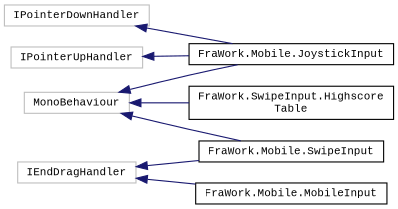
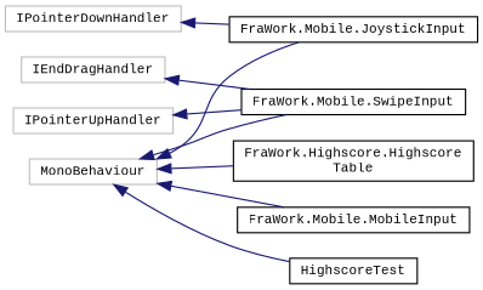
  digraph {
    fontname="Liberation Mono"
    rankdir=LR
    node [color=black fillcolor=white fontname="Liberation Mono" fontsize=10 shape=record style=filled]
    edge [color=midnightblue dir=back fontname="Liberation Mono" fontsize=10 labelfontname=Helvetica labelfontsize=10 style=solid]
    n1 [height=0.2 label="FraWork.Mobile.JoystickInput" width=0.4]
    n2 [color=grey75 height=0.2 label=IEndDragHandler width=0.4]
    n3 [height=0.2 label="FraWork.Mobile.SwipeInput" width=0.4]
    n4 [color=grey75 height=0.2 label=IPointerDownHandler width=0.4]
    n5 [color=grey75 height=0.2 label=IPointerUpHandler width=0.4]
    n6 [color=grey75 height=0.2 label=MonoBehaviour width=0.4]
-   n7 [height=0.2 label="FraWork.SwipeInput.Highscore\lTable" width=0.4]
+   n7 [height=0.2 label="FraWork.Highscore.Highscore\lTable" width=0.4]
    n8 [height=0.2 label="FraWork.Mobile.MobileInput" width=0.4]
+   n9 [height=0.2 label=HighscoreTest width=0.4]
    n2 -> n3
    n4 -> n1
-   n5 -> n1
+   n5 -> n3
    n6 -> n1
    n6 -> n3
    n6 -> n7
-   n2 -> n8
+   n6 -> n8
+   n6 -> n9
  }
